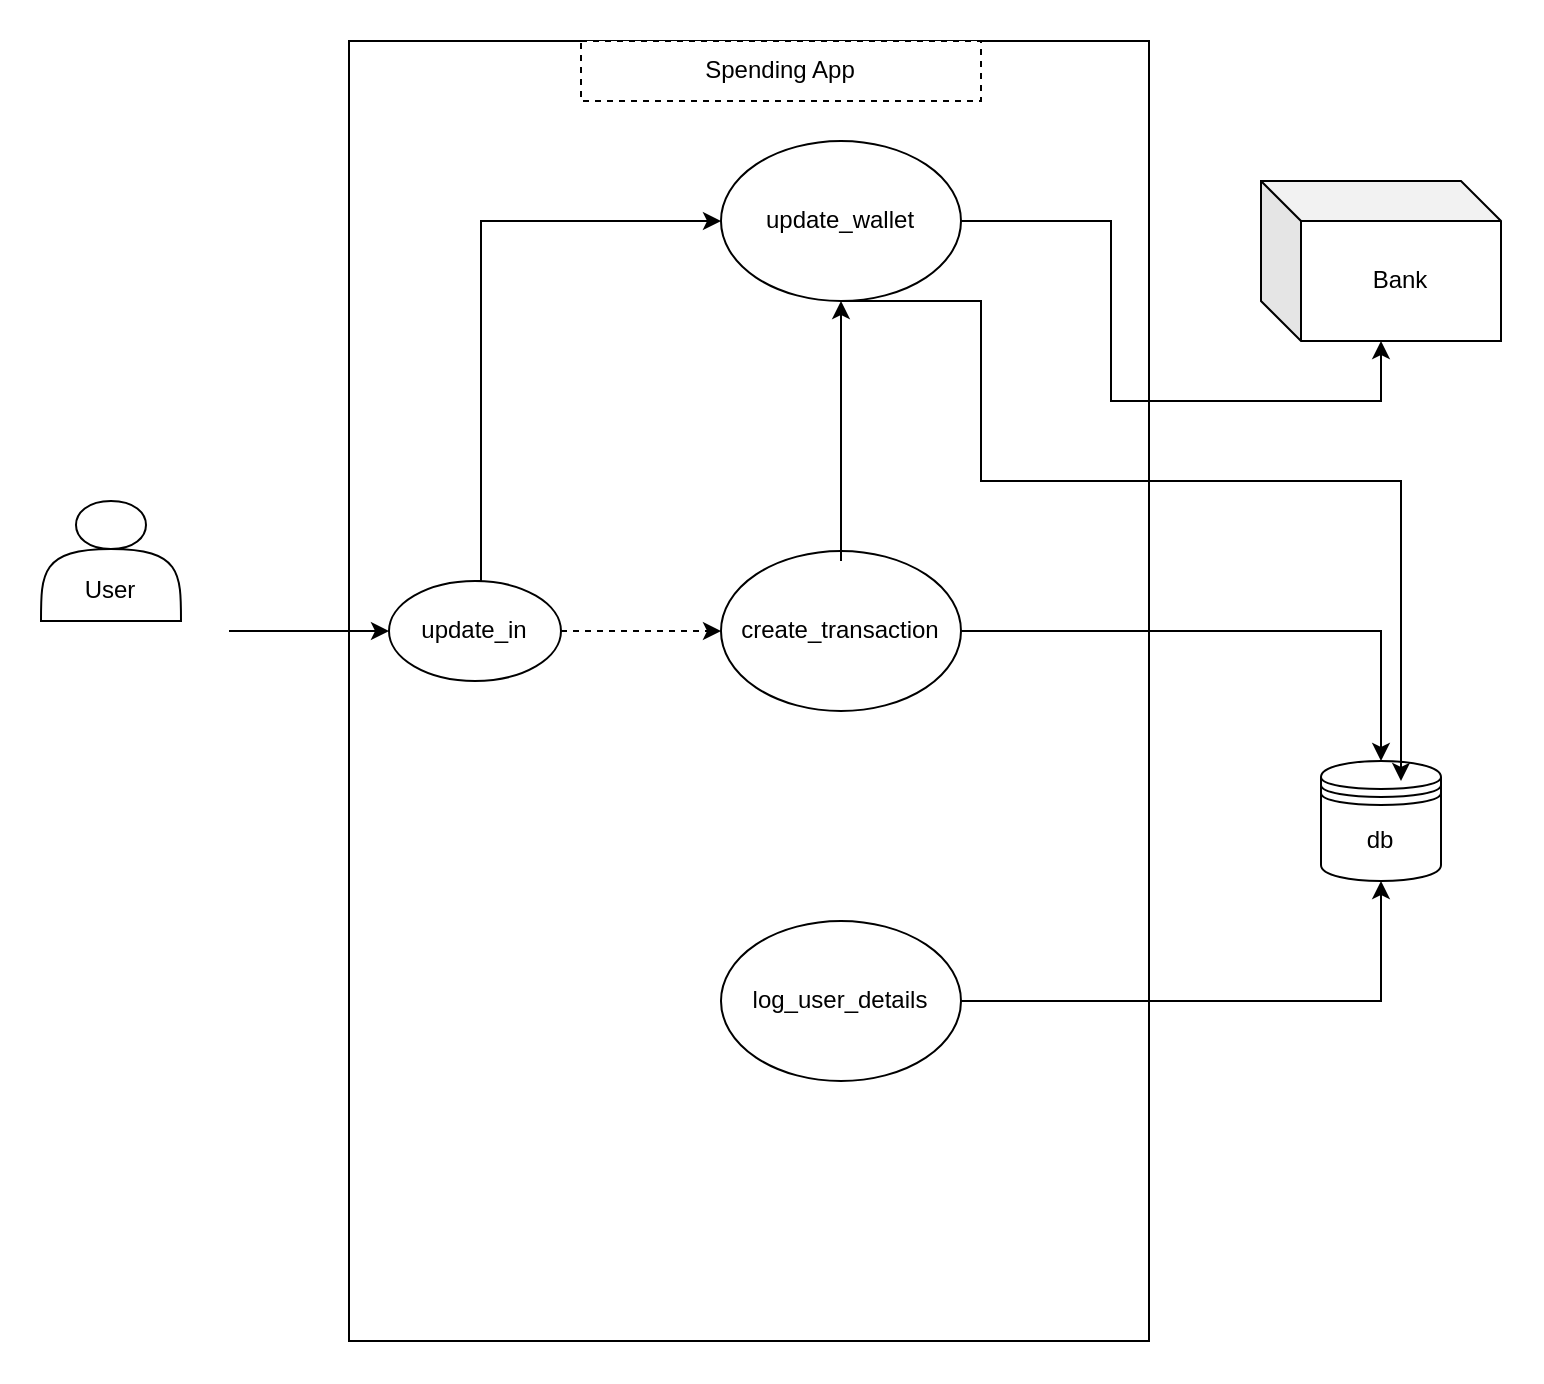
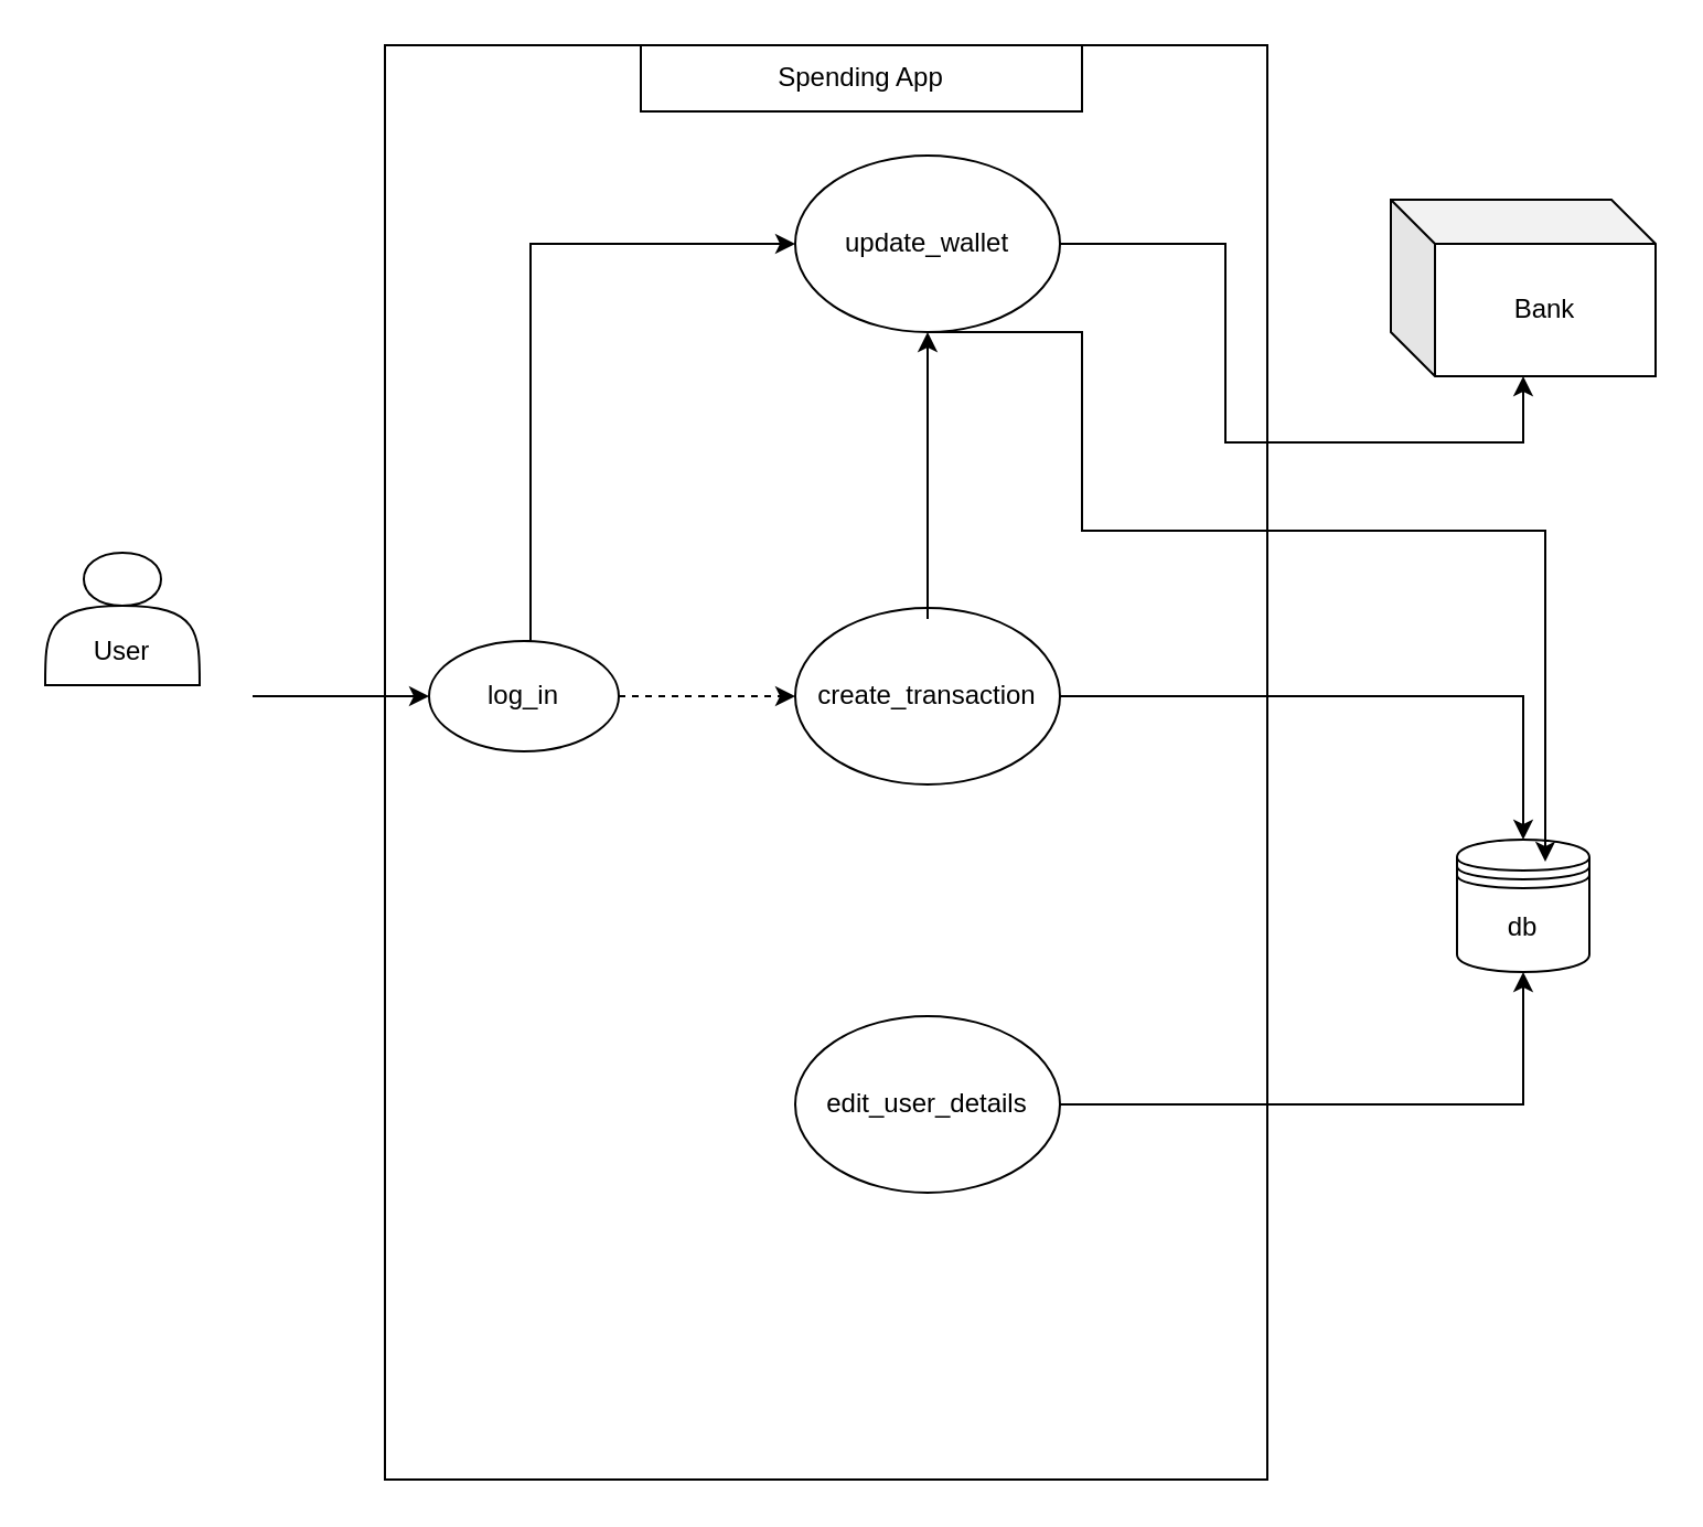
  <mxCell id="0" />
  <mxCell id="1" parent="0" />
  <mxCell id="2" value="" style="rounded=0;whiteSpace=wrap;html=1;" vertex="1" parent="1"><mxGeometry x="174" y="20" width="400" height="650" as="geometry" /></mxCell>
  <mxCell id="3" value="&lt;br&gt;&lt;br&gt;User" style="shape=actor;whiteSpace=wrap;html=1;" vertex="1" parent="1"><mxGeometry x="20" y="250" width="70" height="60" as="geometry" /></mxCell>
- <mxCell id="4" value="update_in" style="ellipse;whiteSpace=wrap;html=1;" vertex="1" parent="1"><mxGeometry x="194" y="290" width="86" height="50" as="geometry" /></mxCell>
+ <mxCell id="4" value="log_in" style="ellipse;whiteSpace=wrap;html=1;" vertex="1" parent="1"><mxGeometry x="194" y="290" width="86" height="50" as="geometry" /></mxCell>
  <mxCell id="5" value="create_transaction" style="ellipse;whiteSpace=wrap;html=1;" vertex="1" parent="1"><mxGeometry x="360" y="275" width="120" height="80" as="geometry" /></mxCell>
- <mxCell id="6" value="log_user_details" style="ellipse;whiteSpace=wrap;html=1;" vertex="1" parent="1"><mxGeometry x="360" y="460" width="120" height="80" as="geometry" /></mxCell>
+ <mxCell id="6" value="edit_user_details" style="ellipse;whiteSpace=wrap;html=1;" vertex="1" parent="1"><mxGeometry x="360" y="460" width="120" height="80" as="geometry" /></mxCell>
  <mxCell id="7" value="" style="edgeStyle=orthogonalEdgeStyle;rounded=0;orthogonalLoop=1;jettySize=auto;html=1;exitX=1;exitY=0.5;exitDx=0;exitDy=0;entryX=0;entryY=0.5;entryDx=0;entryDy=0;dashed=1;" edge="1" parent="1" source="4" target="5"><mxGeometry relative="1" as="geometry"><Array as="points"><mxPoint x="330" y="315" /><mxPoint x="330" y="315" /></Array></mxGeometry></mxCell>
  <mxCell id="8" value="update_wallet" style="ellipse;whiteSpace=wrap;html=1;" vertex="1" parent="1"><mxGeometry x="360" y="70" width="120" height="80" as="geometry" /></mxCell>
  <mxCell id="9" value="" style="edgeStyle=orthogonalEdgeStyle;rounded=0;orthogonalLoop=1;jettySize=auto;html=1;entryX=0;entryY=0.5;entryDx=0;entryDy=0;" edge="1" parent="1" target="8"><mxGeometry relative="1" as="geometry"><mxPoint x="237" y="290" as="sourcePoint" /><mxPoint x="430" y="180" as="targetPoint" /><Array as="points"><mxPoint x="240" y="290" /><mxPoint x="240" y="110" /></Array></mxGeometry></mxCell>
  <mxCell id="10" value="" style="edgeStyle=orthogonalEdgeStyle;rounded=0;orthogonalLoop=1;jettySize=auto;html=1;exitX=1;exitY=0.5;exitDx=0;exitDy=0;entryX=0;entryY=0.5;entryDx=0;entryDy=0;" edge="1" parent="1"><mxGeometry relative="1" as="geometry"><mxPoint x="114" y="315" as="sourcePoint" /><mxPoint x="194" y="315" as="targetPoint" /></mxGeometry></mxCell>
  <mxCell id="11" value="" style="edgeStyle=orthogonalEdgeStyle;rounded=0;orthogonalLoop=1;jettySize=auto;html=1;" edge="1" parent="1" target="12"><mxGeometry relative="1" as="geometry"><mxPoint x="480" y="110" as="sourcePoint" /><mxPoint x="600" y="316" as="targetPoint" /><Array as="points"><mxPoint x="555" y="110" /><mxPoint x="555" y="200" /><mxPoint x="690" y="200" /></Array></mxGeometry></mxCell>
  <mxCell id="12" value="Bank" style="shape=cube;whiteSpace=wrap;html=1;boundedLbl=1;backgroundOutline=1;darkOpacity=0.05;darkOpacity2=0.1;" vertex="1" parent="1"><mxGeometry x="630" y="90" width="120" height="80" as="geometry" /></mxCell>
  <mxCell id="13" value="db" style="shape=datastore;whiteSpace=wrap;html=1;" vertex="1" parent="1"><mxGeometry x="660" y="380" width="60" height="60" as="geometry" /></mxCell>
  <mxCell id="14" value="" style="edgeStyle=orthogonalEdgeStyle;rounded=0;orthogonalLoop=1;jettySize=auto;html=1;exitX=1;exitY=0.5;exitDx=0;exitDy=0;entryX=0.5;entryY=0;entryDx=0;entryDy=0;" edge="1" parent="1" target="13"><mxGeometry relative="1" as="geometry"><mxPoint x="480" y="315" as="sourcePoint" /><mxPoint x="560" y="315" as="targetPoint" /><Array as="points"><mxPoint x="690" y="315" /></Array></mxGeometry></mxCell>
- <mxCell id="15" value="Spending App" style="rounded=0;whiteSpace=wrap;html=1;dashed=1;" vertex="1" parent="1"><mxGeometry x="290" y="20" width="200" height="30" as="geometry" /></mxCell>
+ <mxCell id="15" value="Spending App" style="rounded=0;whiteSpace=wrap;html=1;" vertex="1" parent="1"><mxGeometry x="290" y="20" width="200" height="30" as="geometry" /></mxCell>
  <mxCell id="16" value="" style="edgeStyle=orthogonalEdgeStyle;rounded=0;orthogonalLoop=1;jettySize=auto;html=1;exitX=1;exitY=0.5;exitDx=0;exitDy=0;entryX=0.5;entryY=1;entryDx=0;entryDy=0;" edge="1" parent="1" target="13"><mxGeometry relative="1" as="geometry"><mxPoint x="480" y="500" as="sourcePoint" /><mxPoint x="690" y="565" as="targetPoint" /><Array as="points"><mxPoint x="690" y="500" /></Array></mxGeometry></mxCell>
  <mxCell id="17" value="" style="edgeStyle=orthogonalEdgeStyle;rounded=0;orthogonalLoop=1;jettySize=auto;html=1;exitX=0.5;exitY=1;exitDx=0;exitDy=0;verticalAlign=top;horizontal=1;startArrow=classic;startFill=1;endArrow=none;endFill=0;" edge="1" parent="1" source="8"><mxGeometry relative="1" as="geometry"><mxPoint x="490" y="325" as="sourcePoint" /><mxPoint x="420" y="280" as="targetPoint" /><Array as="points"><mxPoint x="420" y="210" /><mxPoint x="420" y="210" /></Array></mxGeometry></mxCell>
  <mxCell id="18" value="" style="edgeStyle=orthogonalEdgeStyle;rounded=0;orthogonalLoop=1;jettySize=auto;html=1;entryX=0.5;entryY=0;entryDx=0;entryDy=0;" edge="1" parent="1" source="8"><mxGeometry relative="1" as="geometry"><mxPoint x="490" y="325" as="sourcePoint" /><mxPoint x="700" y="390" as="targetPoint" /><Array as="points"><mxPoint x="490" y="150" /><mxPoint x="490" y="240" /><mxPoint x="700" y="240" /></Array></mxGeometry></mxCell>
